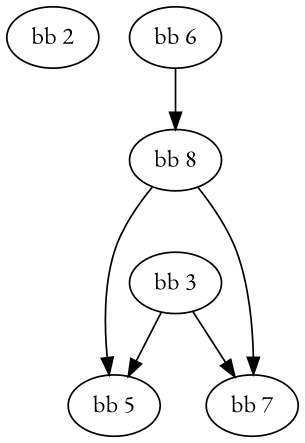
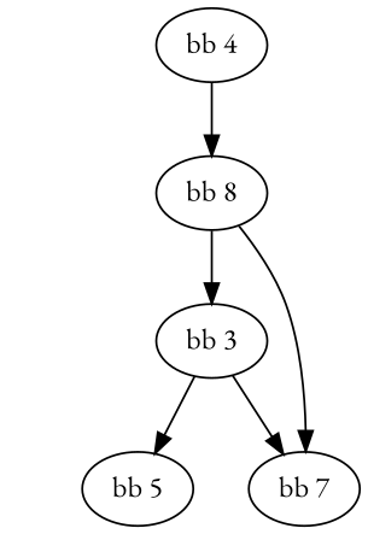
  digraph {
    fontname="EB Garamond"
    node [fontname="EB Garamond"]
    edge [fontname="EB Garamond"]
-   "bb 2" [height=0.5 width=0.75413]
    "bb 3" [height=0.5 width=0.75413]
    "bb 5" [height=0.5 width=0.75413]
    "bb 7" [height=0.5 width=0.75413]
-   "bb 4" [height=0.5 width=0.75413 label="bb 6"]
+   "bb 4" [height=0.5 width=0.75413]
    n6 [height=0.5 label="bb 8" width=0.75413]
    "bb 3" -> "bb 5"
    "bb 3" -> "bb 7"
    "bb 4" -> n6
-   n6 -> "bb 5"
+   n6 -> "bb 3"
    n6 -> "bb 7"
  }
